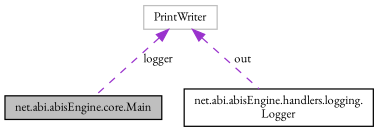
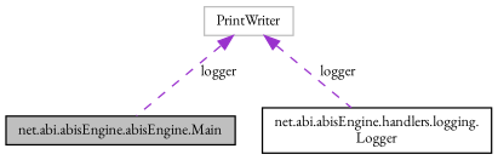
  digraph {
    fontname="EB Garamond"
    node [color=black fillcolor=white fontname="EB Garamond" fontsize=10 shape=record style=filled]
    edge [color=darkorchid3 dir=back fontname="EB Garamond" fontsize=10 labelfontname=Helvetica labelfontsize=10 style=dashed]
-   n1 [fillcolor=grey75 fontcolor=black height=0.2 label="net.abi.abisEngine.core.Main" width=0.4]
+   n1 [fillcolor=grey75 fontcolor=black height=0.2 label="net.abi.abisEngine.abisEngine.Main" width=0.4]
    n2 [height=0.2 label="net.abi.abisEngine.handlers.logging.\lLogger" width=0.4]
    n3 [color=grey75 height=0.2 label=PrintWriter width=0.4]
    n3 -> n1 [label=" logger"]
-   n3 -> n2 [label=" out"]
+   n3 -> n2 [label=" logger"]
  }
